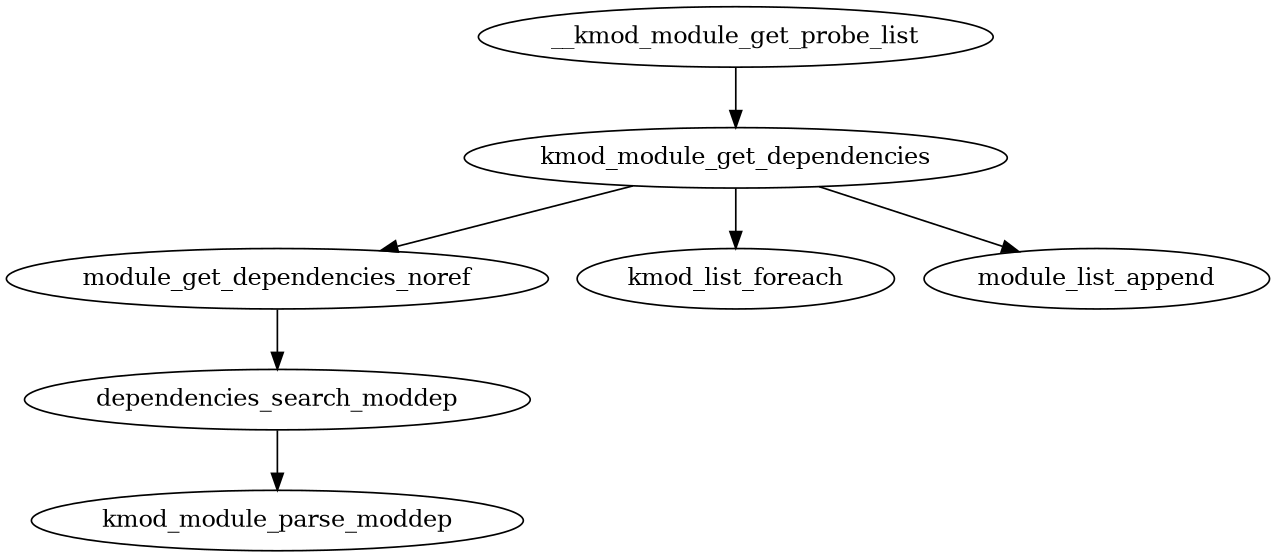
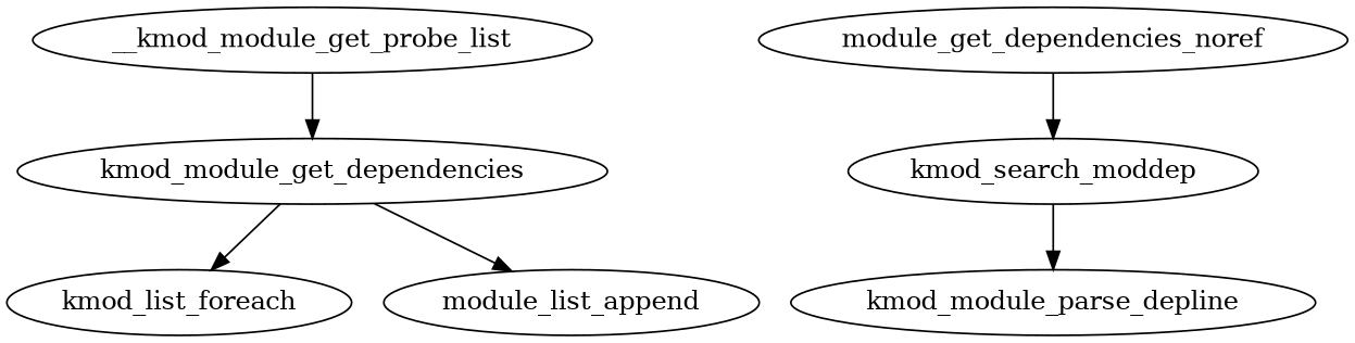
  digraph {
    __kmod_module_get_probe_list
    kmod_module_get_dependencies
    module_get_dependencies_noref
    kmod_list_foreach
    n5 [label=module_list_append]
-   kmod_search_moddep [label=dependencies_search_moddep]
-   kmod_module_parse_depline [label=kmod_module_parse_moddep]
+   kmod_search_moddep
+   kmod_module_parse_depline
    __kmod_module_get_probe_list -> kmod_module_get_dependencies
-   kmod_module_get_dependencies -> module_get_dependencies_noref
    kmod_module_get_dependencies -> kmod_list_foreach
    kmod_module_get_dependencies -> n5
    module_get_dependencies_noref -> kmod_search_moddep
    kmod_search_moddep -> kmod_module_parse_depline
  }
